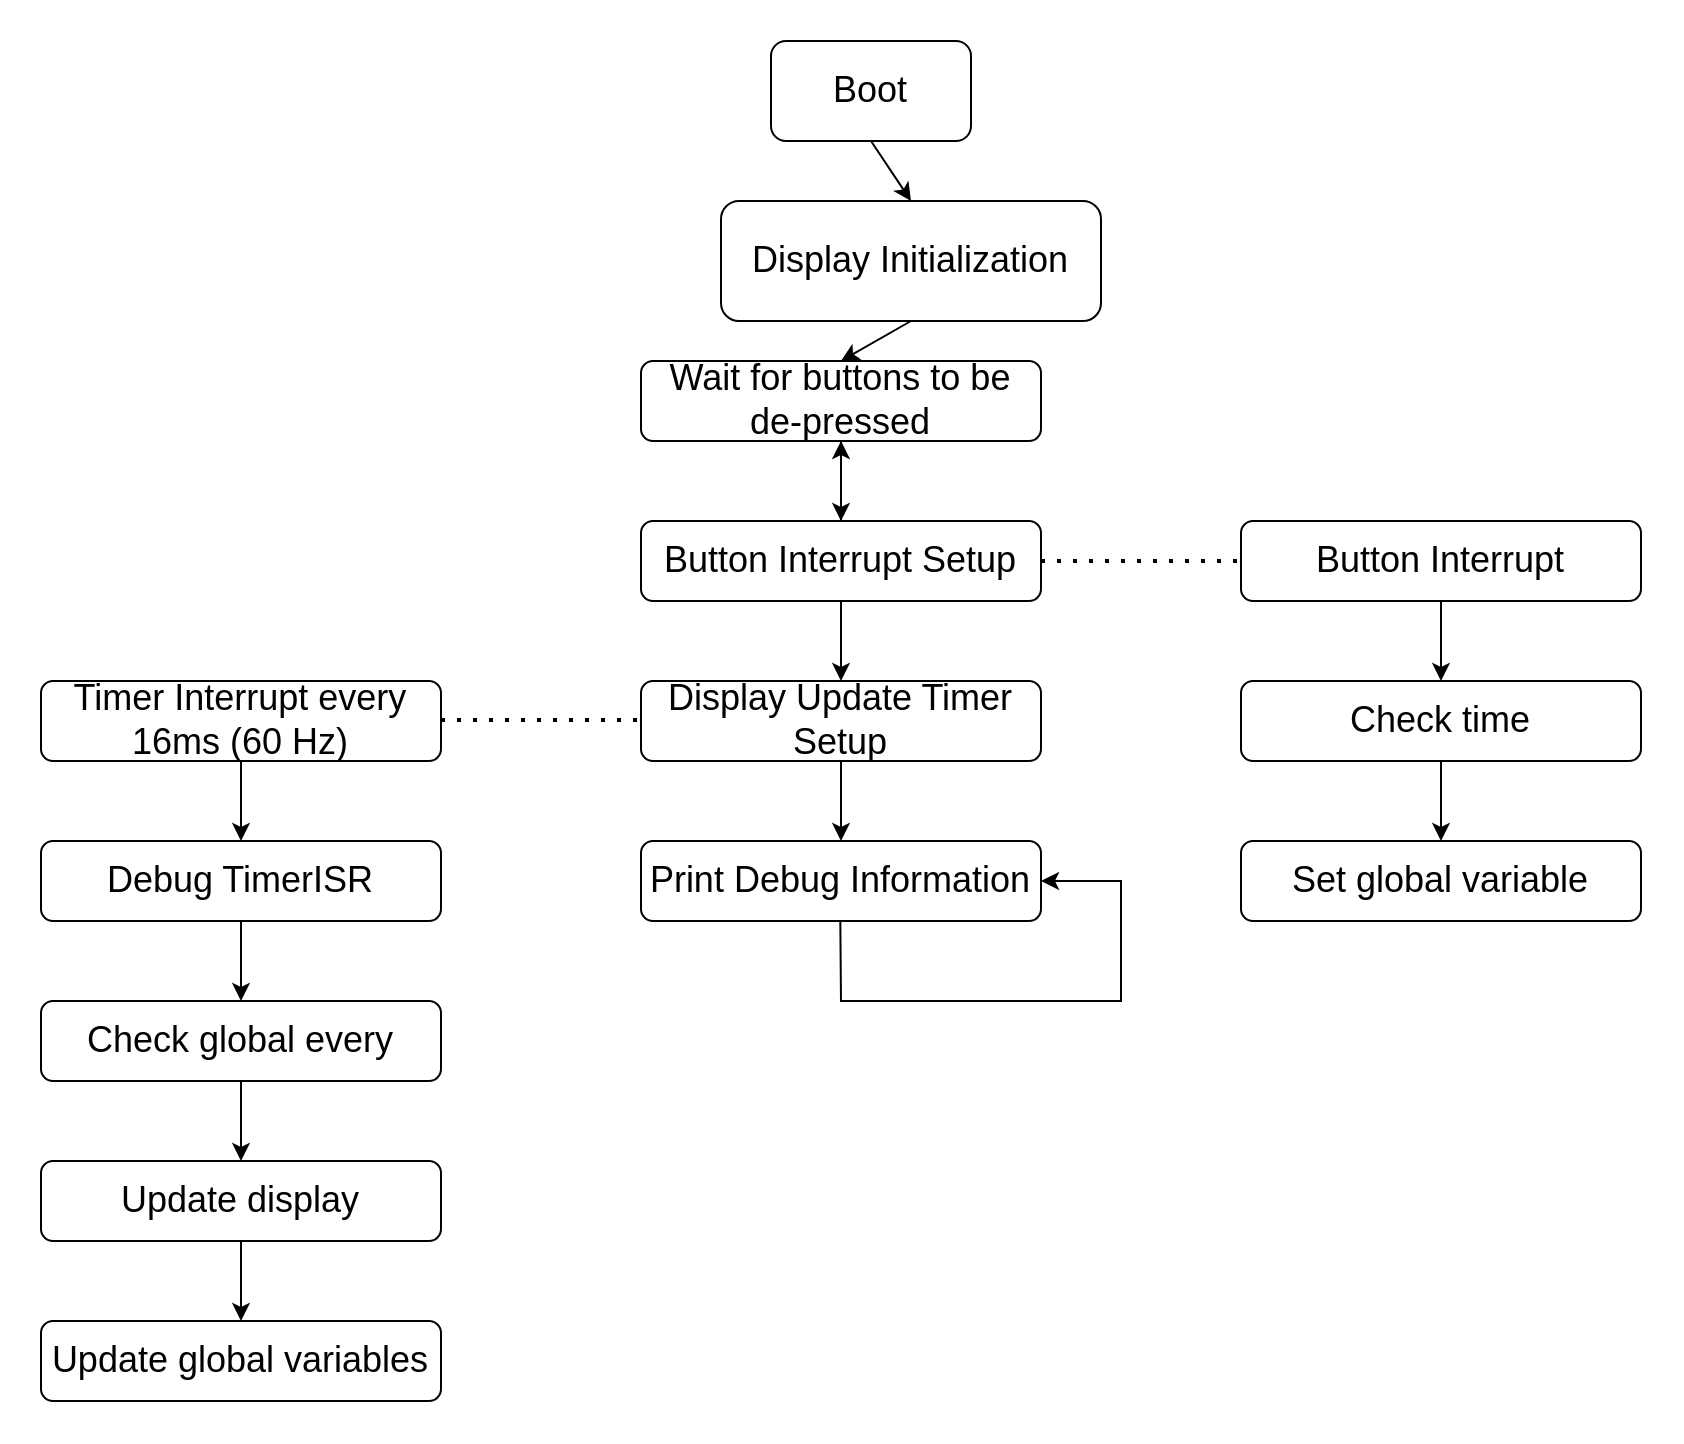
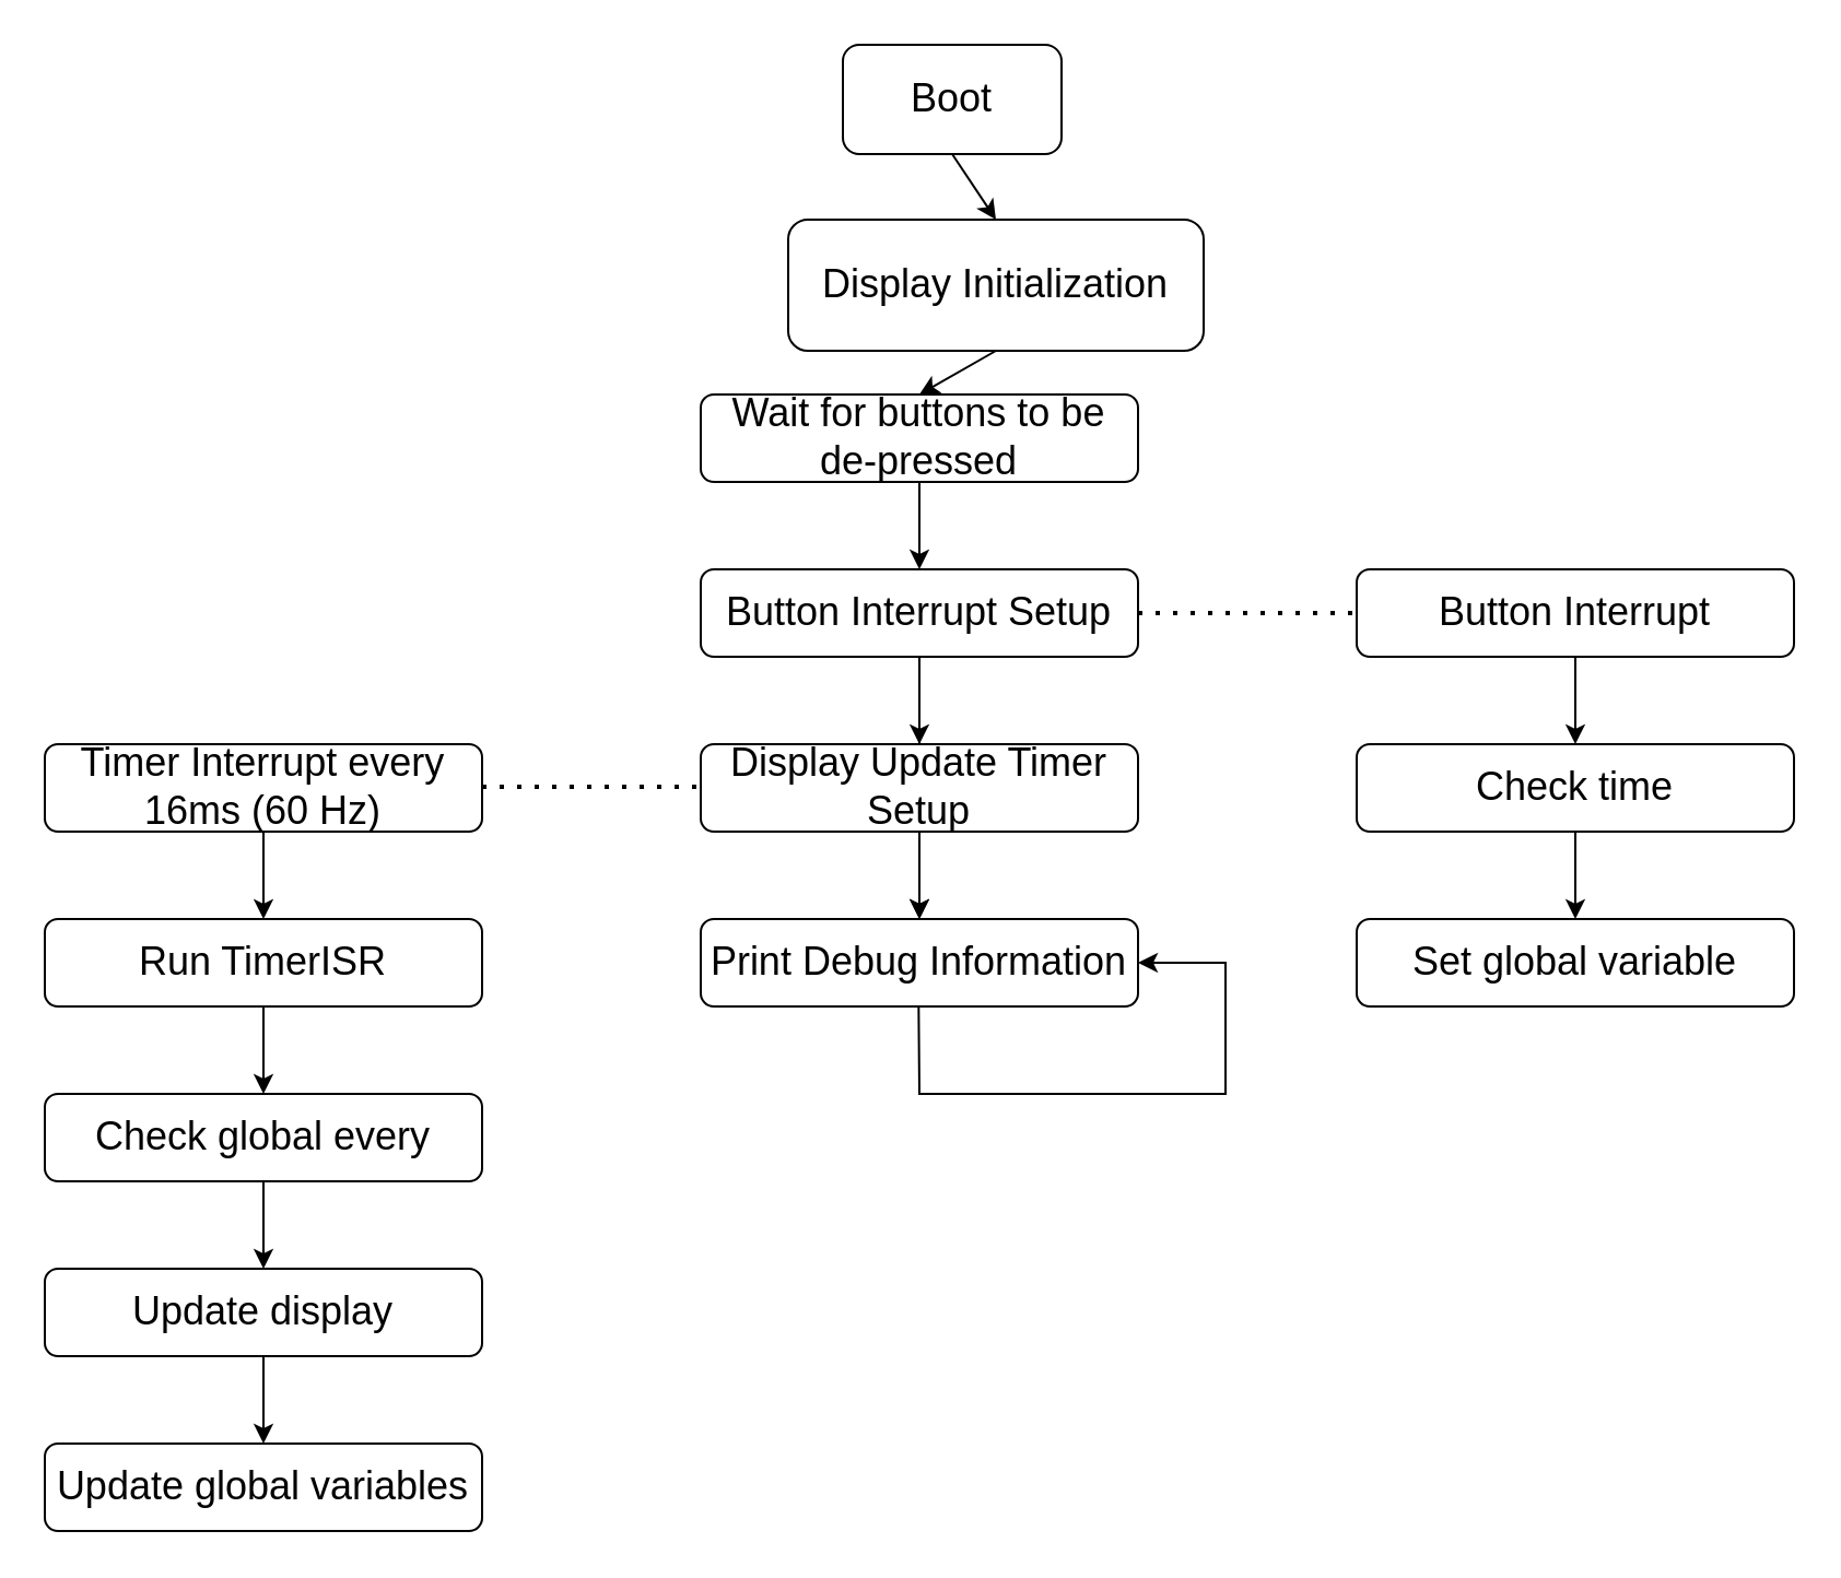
  <mxCell id="0" />
  <mxCell id="1" parent="0" />
  <mxCell id="2" value="&lt;font style=&quot;font-size: 18px;&quot;&gt;Boot&lt;/font&gt;" style="rounded=1;whiteSpace=wrap;html=1;" vertex="1" parent="1"><mxGeometry x="385" y="20" width="100" height="50" as="geometry" /></mxCell>
  <mxCell id="3" value="" style="endArrow=classic;html=1;rounded=0;exitX=0.5;exitY=1;exitDx=0;exitDy=0;entryX=0.5;entryY=0;entryDx=0;entryDy=0;" edge="1" parent="1" source="2" target="4"><mxGeometry width="50" height="50" relative="1" as="geometry"><mxPoint x="420" y="160" as="sourcePoint" /><mxPoint x="425" y="100" as="targetPoint" /></mxGeometry></mxCell>
  <mxCell id="4" value="&lt;font style=&quot;font-size: 18px;&quot;&gt;Display Initialization&lt;/font&gt;" style="rounded=1;whiteSpace=wrap;html=1;" vertex="1" parent="1"><mxGeometry x="360" y="100" width="190" height="60" as="geometry" /></mxCell>
  <mxCell id="5" value="" style="endArrow=classic;html=1;rounded=0;exitX=0.5;exitY=1;exitDx=0;exitDy=0;" edge="1" parent="1" source="4"><mxGeometry width="50" height="50" relative="1" as="geometry"><mxPoint x="430" y="170" as="sourcePoint" /><mxPoint x="420" y="180" as="targetPoint" /></mxGeometry></mxCell>
  <mxCell id="6" value="&lt;font style=&quot;font-size: 18px;&quot;&gt;Wait for buttons to be de-pressed&lt;/font&gt;" style="rounded=1;whiteSpace=wrap;html=1;" vertex="1" parent="1"><mxGeometry x="320" y="180" width="200" height="40" as="geometry" /></mxCell>
  <mxCell id="7" value="" style="endArrow=classic;html=1;rounded=0;exitX=0.5;exitY=1;exitDx=0;exitDy=0;" edge="1" parent="1" source="6"><mxGeometry width="50" height="50" relative="1" as="geometry"><mxPoint x="430" y="250" as="sourcePoint" /><mxPoint x="420" y="260" as="targetPoint" /></mxGeometry></mxCell>
- <mxCell id="8" value="" style="edgeStyle=orthogonalEdgeStyle;rounded=0;orthogonalLoop=1;jettySize=auto;html=1;" edge="1" parent="1" source="9" target="6"><mxGeometry relative="1" as="geometry" /></mxCell>
+ <mxCell id="8" value="" style="edgeStyle=orthogonalEdgeStyle;rounded=0;orthogonalLoop=1;jettySize=auto;html=1;" edge="1" parent="1" source="9" target="13"><mxGeometry relative="1" as="geometry" /></mxCell>
  <mxCell id="9" value="&lt;font style=&quot;font-size: 18px;&quot;&gt;Button Interrupt Setup&lt;/font&gt;" style="rounded=1;whiteSpace=wrap;html=1;" vertex="1" parent="1"><mxGeometry x="320" y="260" width="200" height="40" as="geometry" /></mxCell>
  <mxCell id="10" value="" style="endArrow=classic;html=1;rounded=0;exitX=0.5;exitY=1;exitDx=0;exitDy=0;" edge="1" parent="1"><mxGeometry width="50" height="50" relative="1" as="geometry"><mxPoint x="420" y="300" as="sourcePoint" /><mxPoint x="420" y="340" as="targetPoint" /></mxGeometry></mxCell>
  <mxCell id="11" value="&lt;font style=&quot;font-size: 18px;&quot;&gt;Display Update Timer Setup&lt;/font&gt;" style="rounded=1;whiteSpace=wrap;html=1;" vertex="1" parent="1"><mxGeometry x="320" y="340" width="200" height="40" as="geometry" /></mxCell>
  <mxCell id="12" value="" style="endArrow=classic;html=1;rounded=0;exitX=0.5;exitY=1;exitDx=0;exitDy=0;" edge="1" parent="1"><mxGeometry width="50" height="50" relative="1" as="geometry"><mxPoint x="420" y="380" as="sourcePoint" /><mxPoint x="420" y="420" as="targetPoint" /></mxGeometry></mxCell>
  <mxCell id="13" value="&lt;span style=&quot;font-size: 18px;&quot;&gt;Print Debug Information&lt;/span&gt;" style="rounded=1;whiteSpace=wrap;html=1;" vertex="1" parent="1"><mxGeometry x="320" y="420" width="200" height="40" as="geometry" /></mxCell>
  <mxCell id="14" value="" style="endArrow=classic;html=1;rounded=0;exitX=0.5;exitY=1;exitDx=0;exitDy=0;entryX=1;entryY=0.5;entryDx=0;entryDy=0;" edge="1" parent="1" target="13"><mxGeometry width="50" height="50" relative="1" as="geometry"><mxPoint x="419.66" y="460" as="sourcePoint" /><mxPoint x="600" y="500" as="targetPoint" /><Array as="points"><mxPoint x="420" y="500" /><mxPoint x="560" y="500" /><mxPoint x="560" y="440" /></Array></mxGeometry></mxCell>
  <mxCell id="15" value="&lt;font style=&quot;font-size: 18px;&quot;&gt;Button Interrupt&lt;/font&gt;" style="rounded=1;whiteSpace=wrap;html=1;" vertex="1" parent="1"><mxGeometry x="620" y="260" width="200" height="40" as="geometry" /></mxCell>
  <mxCell id="16" value="" style="endArrow=classic;html=1;rounded=0;exitX=0.5;exitY=1;exitDx=0;exitDy=0;" edge="1" parent="1"><mxGeometry width="50" height="50" relative="1" as="geometry"><mxPoint x="720" y="300" as="sourcePoint" /><mxPoint x="720" y="340" as="targetPoint" /></mxGeometry></mxCell>
  <mxCell id="17" value="&lt;font style=&quot;font-size: 18px;&quot;&gt;Check time&lt;/font&gt;" style="rounded=1;whiteSpace=wrap;html=1;" vertex="1" parent="1"><mxGeometry x="620" y="340" width="200" height="40" as="geometry" /></mxCell>
  <mxCell id="18" value="" style="endArrow=classic;html=1;rounded=0;exitX=0.5;exitY=1;exitDx=0;exitDy=0;" edge="1" parent="1"><mxGeometry width="50" height="50" relative="1" as="geometry"><mxPoint x="720" y="380" as="sourcePoint" /><mxPoint x="720" y="420" as="targetPoint" /></mxGeometry></mxCell>
  <mxCell id="19" value="&lt;font style=&quot;font-size: 18px;&quot;&gt;Set global variable&lt;/font&gt;" style="rounded=1;whiteSpace=wrap;html=1;" vertex="1" parent="1"><mxGeometry x="620" y="420" width="200" height="40" as="geometry" /></mxCell>
  <mxCell id="20" value="&lt;font style=&quot;font-size: 18px;&quot;&gt;Timer Interrupt every 16ms (60 Hz)&lt;/font&gt;" style="rounded=1;whiteSpace=wrap;html=1;" vertex="1" parent="1"><mxGeometry x="20" y="340" width="200" height="40" as="geometry" /></mxCell>
  <mxCell id="21" value="" style="endArrow=classic;html=1;rounded=0;exitX=0.5;exitY=1;exitDx=0;exitDy=0;" edge="1" parent="1"><mxGeometry width="50" height="50" relative="1" as="geometry"><mxPoint x="120" y="380" as="sourcePoint" /><mxPoint x="120" y="420" as="targetPoint" /></mxGeometry></mxCell>
- <mxCell id="22" value="&lt;font style=&quot;font-size: 18px;&quot;&gt;Debug TimerISR&lt;/font&gt;" style="rounded=1;whiteSpace=wrap;html=1;" vertex="1" parent="1"><mxGeometry x="20" y="420" width="200" height="40" as="geometry" /></mxCell>
+ <mxCell id="22" value="&lt;font style=&quot;font-size: 18px;&quot;&gt;Run TimerISR&lt;/font&gt;" style="rounded=1;whiteSpace=wrap;html=1;" vertex="1" parent="1"><mxGeometry x="20" y="420" width="200" height="40" as="geometry" /></mxCell>
  <mxCell id="23" value="" style="endArrow=classic;html=1;rounded=0;exitX=0.5;exitY=1;exitDx=0;exitDy=0;" edge="1" parent="1"><mxGeometry width="50" height="50" relative="1" as="geometry"><mxPoint x="120" y="460" as="sourcePoint" /><mxPoint x="120" y="500" as="targetPoint" /></mxGeometry></mxCell>
  <mxCell id="24" value="&lt;span style=&quot;font-size: 18px;&quot;&gt;Check global every&lt;/span&gt;" style="rounded=1;whiteSpace=wrap;html=1;" vertex="1" parent="1"><mxGeometry x="20" y="500" width="200" height="40" as="geometry" /></mxCell>
  <mxCell id="25" value="" style="endArrow=classic;html=1;rounded=0;exitX=0.5;exitY=1;exitDx=0;exitDy=0;" edge="1" parent="1"><mxGeometry width="50" height="50" relative="1" as="geometry"><mxPoint x="120" y="540" as="sourcePoint" /><mxPoint x="120" y="580" as="targetPoint" /></mxGeometry></mxCell>
  <mxCell id="26" value="&lt;span style=&quot;font-size: 18px;&quot;&gt;Update display&lt;/span&gt;" style="rounded=1;whiteSpace=wrap;html=1;" vertex="1" parent="1"><mxGeometry x="20" y="580" width="200" height="40" as="geometry" /></mxCell>
  <mxCell id="27" value="" style="endArrow=classic;html=1;rounded=0;exitX=0.5;exitY=1;exitDx=0;exitDy=0;" edge="1" parent="1"><mxGeometry width="50" height="50" relative="1" as="geometry"><mxPoint x="120" y="620" as="sourcePoint" /><mxPoint x="120" y="660" as="targetPoint" /></mxGeometry></mxCell>
  <mxCell id="28" value="&lt;span style=&quot;font-size: 18px;&quot;&gt;Update global variables&lt;/span&gt;" style="rounded=1;whiteSpace=wrap;html=1;" vertex="1" parent="1"><mxGeometry x="20" y="660" width="200" height="40" as="geometry" /></mxCell>
  <mxCell id="29" value="" style="endArrow=none;dashed=1;html=1;dashPattern=1 3;strokeWidth=2;rounded=0;entryX=0;entryY=0.5;entryDx=0;entryDy=0;exitX=1;exitY=0.5;exitDx=0;exitDy=0;" edge="1" parent="1" source="9" target="15"><mxGeometry width="50" height="50" relative="1" as="geometry"><mxPoint x="420" y="370" as="sourcePoint" /><mxPoint x="470" y="320" as="targetPoint" /></mxGeometry></mxCell>
  <mxCell id="30" value="" style="endArrow=none;dashed=1;html=1;dashPattern=1 3;strokeWidth=2;rounded=0;entryX=0;entryY=0.5;entryDx=0;entryDy=0;exitX=1;exitY=0.5;exitDx=0;exitDy=0;" edge="1" parent="1"><mxGeometry width="50" height="50" relative="1" as="geometry"><mxPoint x="220" y="359.5" as="sourcePoint" /><mxPoint x="320" y="359.5" as="targetPoint" /></mxGeometry></mxCell>
